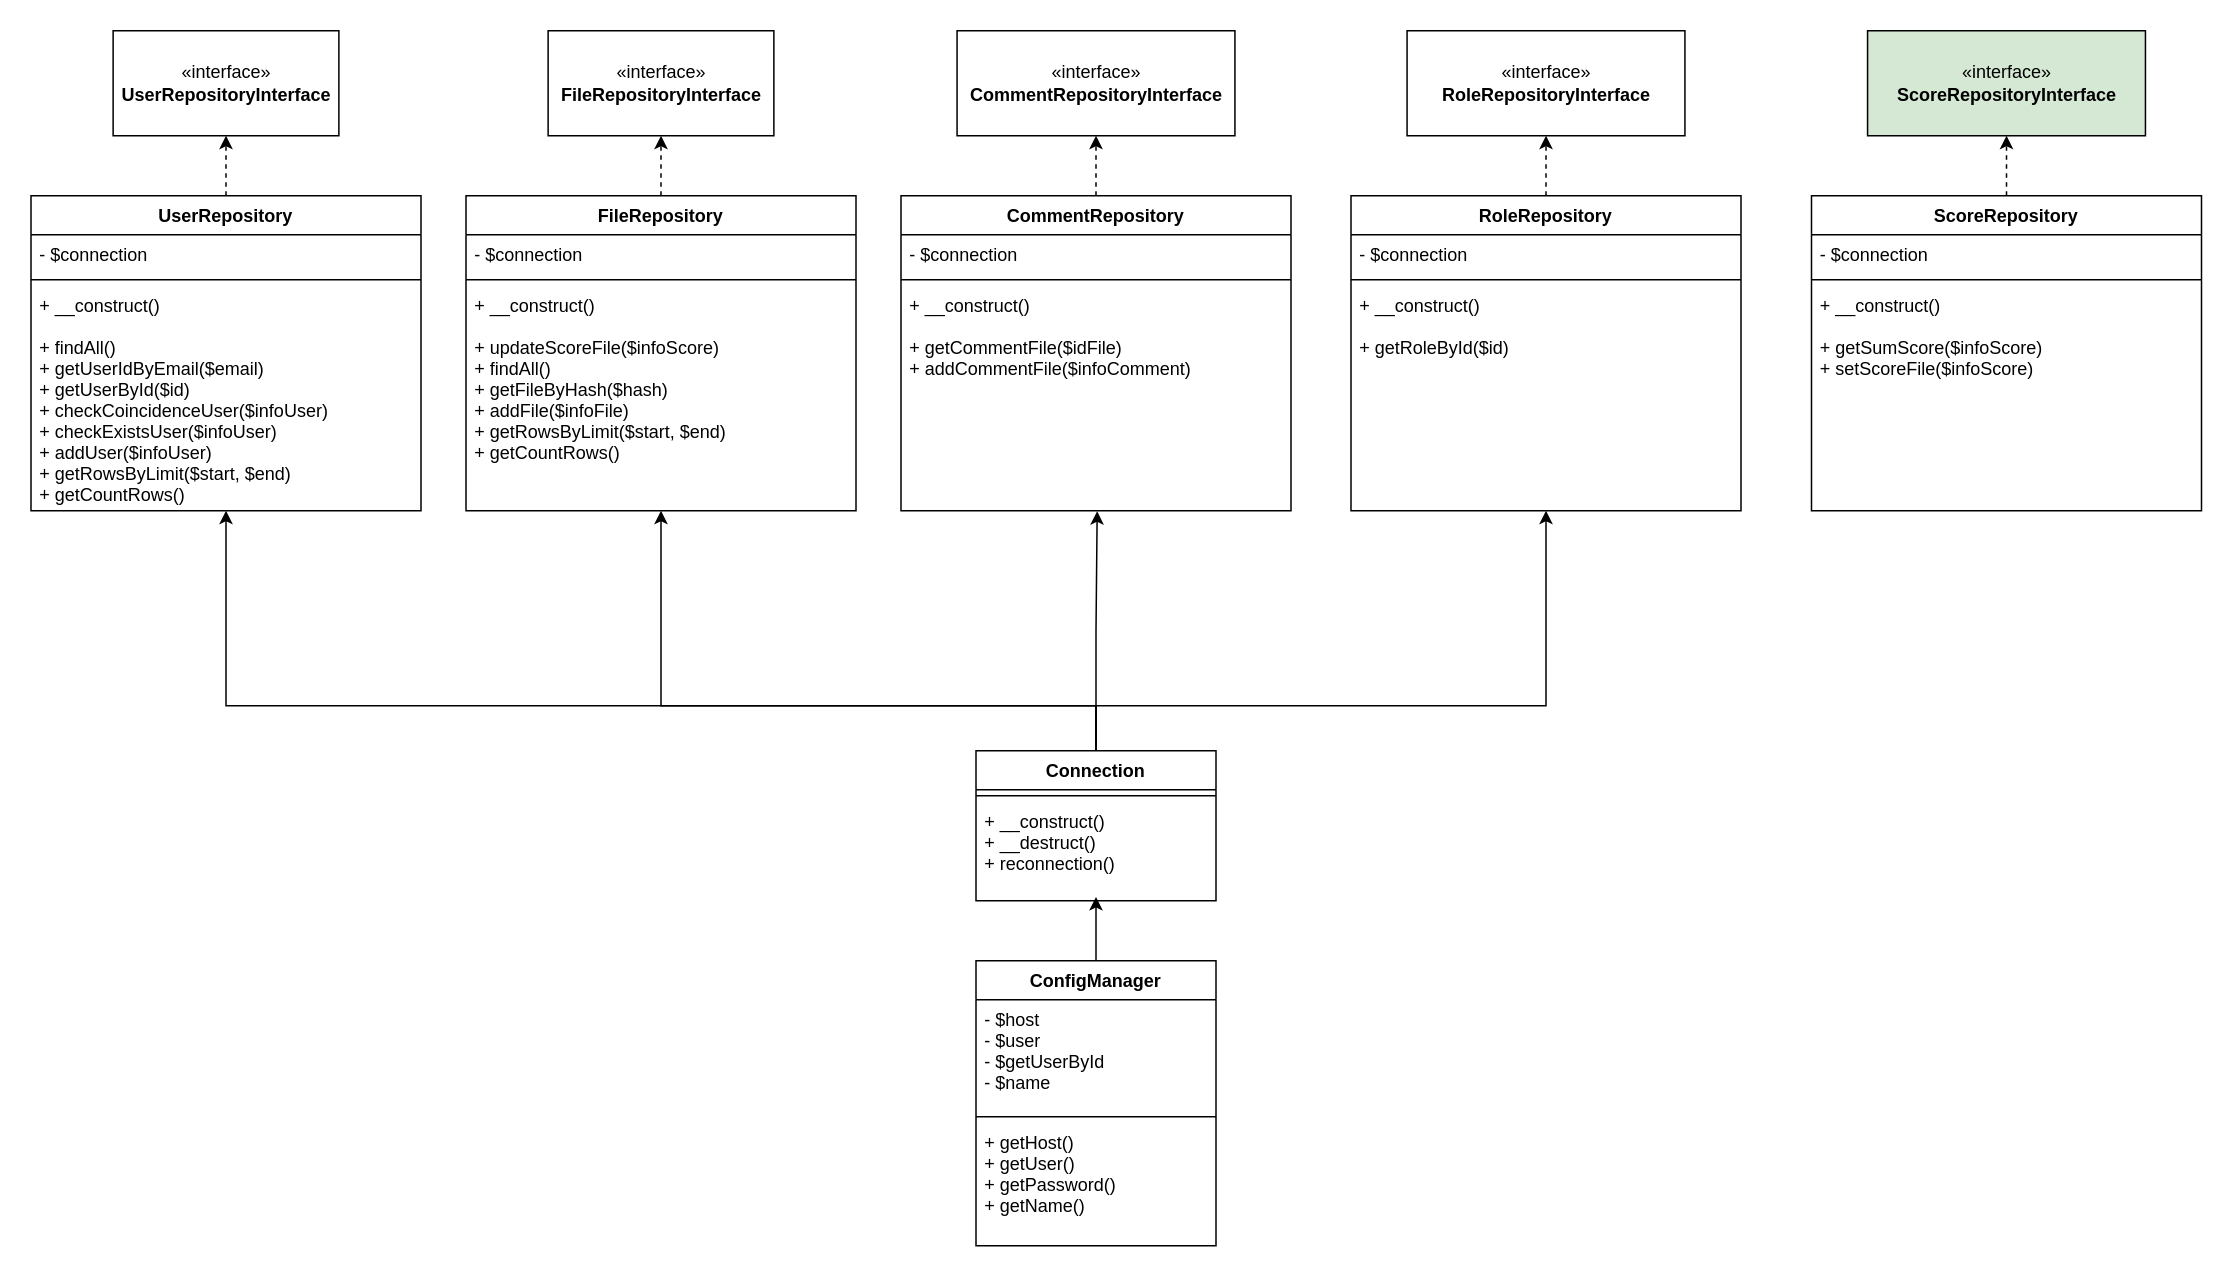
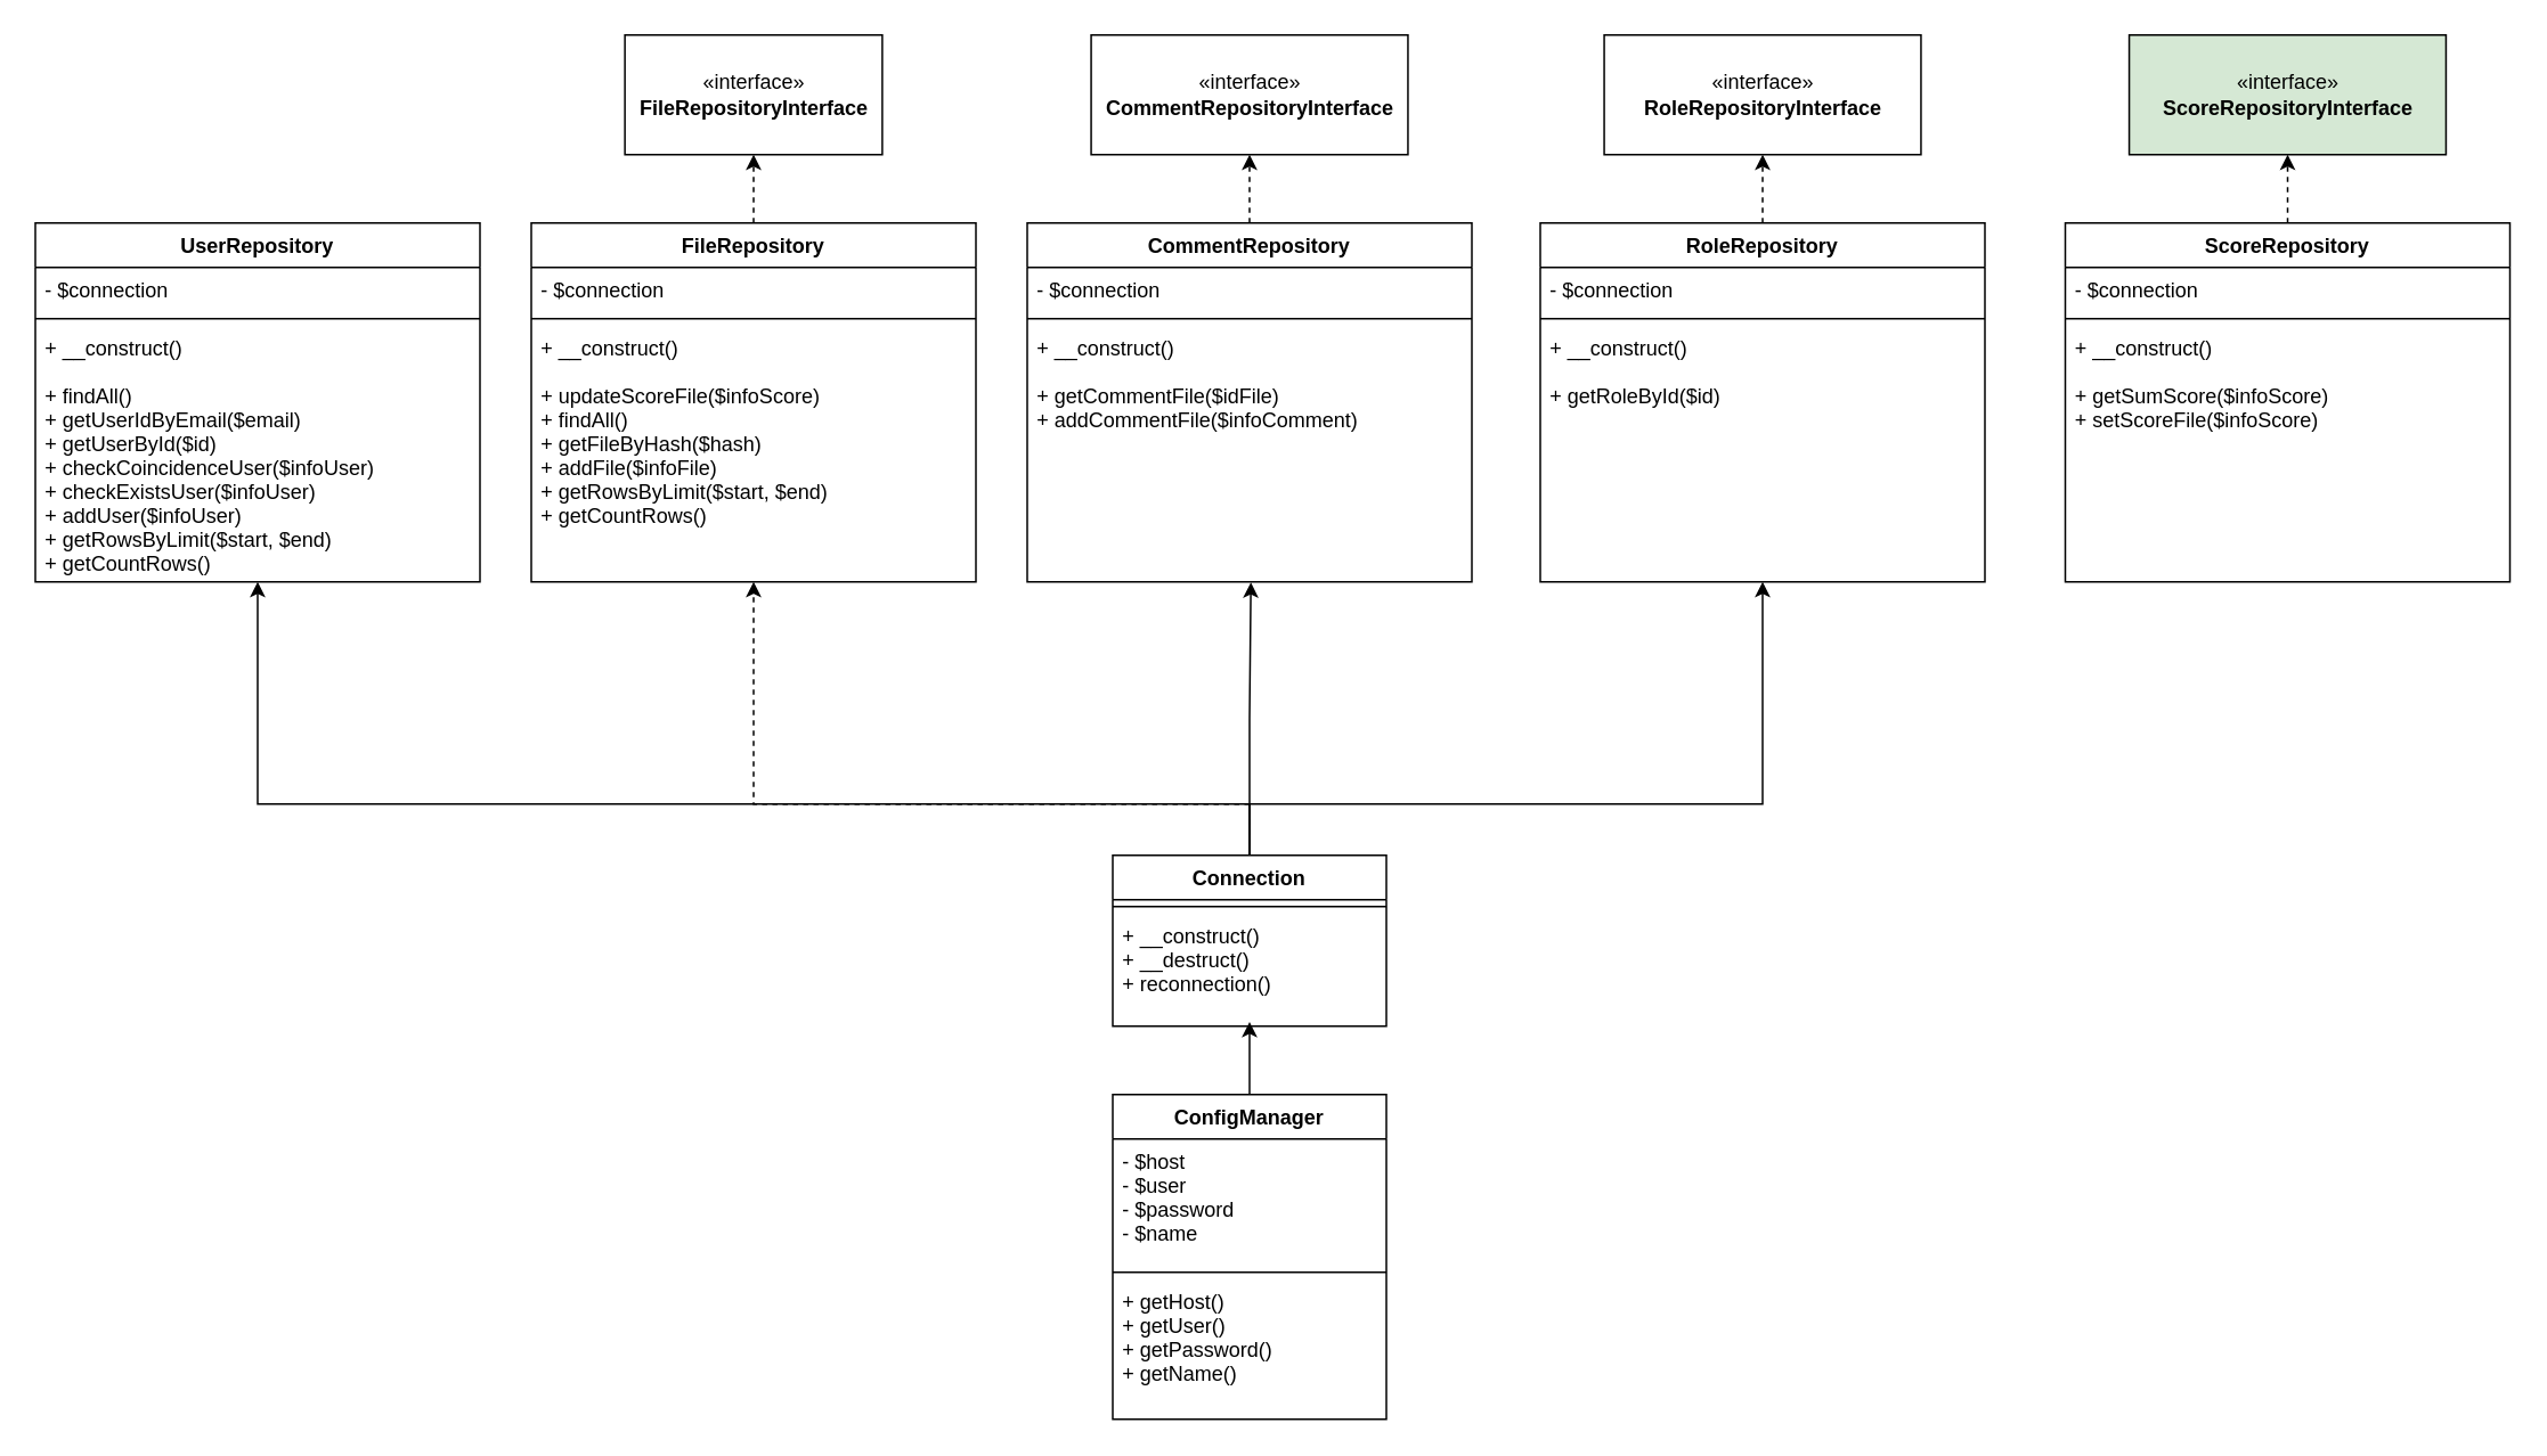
  <mxCell id="0" />
  <mxCell id="1" parent="0" />
  <mxCell id="2" style="edgeStyle=orthogonalEdgeStyle;rounded=0;orthogonalLoop=1;jettySize=auto;html=1;entryX=0.503;entryY=1.002;entryDx=0;entryDy=0;entryPerimeter=0;startArrow=none;startFill=0;endArrow=classic;endFill=1;" parent="1" source="6" target="30" edge="1"><mxGeometry relative="1" as="geometry" /></mxCell>
- <mxCell id="3" style="edgeStyle=orthogonalEdgeStyle;rounded=0;orthogonalLoop=1;jettySize=auto;html=1;startArrow=none;startFill=0;endArrow=classic;endFill=1;" parent="1" source="6" target="16" edge="1"><mxGeometry relative="1" as="geometry"><Array as="points"><mxPoint x="730" y="470" /><mxPoint x="440" y="470" /></Array></mxGeometry></mxCell>
+ <mxCell id="3" style="edgeStyle=orthogonalEdgeStyle;rounded=0;orthogonalLoop=1;jettySize=auto;html=1;startArrow=none;startFill=0;endArrow=classic;endFill=1;dashed=1;" parent="1" source="6" target="16" edge="1"><mxGeometry relative="1" as="geometry"><Array as="points"><mxPoint x="730" y="470" /><mxPoint x="440" y="470" /></Array></mxGeometry></mxCell>
  <mxCell id="4" style="edgeStyle=orthogonalEdgeStyle;rounded=0;orthogonalLoop=1;jettySize=auto;html=1;startArrow=none;startFill=0;endArrow=classic;endFill=1;" parent="1" source="6" target="10" edge="1"><mxGeometry relative="1" as="geometry"><Array as="points"><mxPoint x="730" y="470" /><mxPoint x="150" y="470" /></Array></mxGeometry></mxCell>
  <mxCell id="5" style="edgeStyle=orthogonalEdgeStyle;rounded=0;orthogonalLoop=1;jettySize=auto;html=1;startArrow=none;startFill=0;endArrow=classic;endFill=1;" parent="1" source="6" target="33" edge="1"><mxGeometry relative="1" as="geometry"><Array as="points"><mxPoint x="730" y="470" /><mxPoint x="1030" y="470" /></Array></mxGeometry></mxCell>
  <mxCell id="6" value="Connection" style="swimlane;fontStyle=1;align=center;verticalAlign=top;childLayout=stackLayout;horizontal=1;startSize=26;horizontalStack=0;resizeParent=1;resizeParentMax=0;resizeLast=0;collapsible=1;marginBottom=0;" parent="1" vertex="1"><mxGeometry x="650" y="500" width="160" height="100" as="geometry" /></mxCell>
  <mxCell id="7" value="" style="line;strokeWidth=1;fillColor=none;align=left;verticalAlign=middle;spacingTop=-1;spacingLeft=3;spacingRight=3;rotatable=0;labelPosition=right;points=[];portConstraint=eastwest;" parent="6" vertex="1"><mxGeometry y="26" width="160" height="8" as="geometry" /></mxCell>
  <mxCell id="8" value="+ __construct()&#10;+ __destruct()&#10;+ reconnection()" style="text;strokeColor=none;fillColor=none;align=left;verticalAlign=top;spacingLeft=4;spacingRight=4;overflow=hidden;rotatable=0;points=[[0,0.5],[1,0.5]];portConstraint=eastwest;" parent="6" vertex="1"><mxGeometry y="34" width="160" height="66" as="geometry" /></mxCell>
- <mxCell id="9" style="edgeStyle=orthogonalEdgeStyle;rounded=0;orthogonalLoop=1;jettySize=auto;html=1;entryX=0.5;entryY=1;entryDx=0;entryDy=0;dashed=1;" parent="1" source="10" target="14" edge="1"><mxGeometry relative="1" as="geometry" /></mxCell>
  <mxCell id="10" value="UserRepository" style="swimlane;fontStyle=1;align=center;verticalAlign=top;childLayout=stackLayout;horizontal=1;startSize=26;horizontalStack=0;resizeParent=1;resizeParentMax=0;resizeLast=0;collapsible=1;marginBottom=0;" parent="1" vertex="1"><mxGeometry x="20" y="130" width="260" height="210" as="geometry" /></mxCell>
  <mxCell id="11" value="- $connection" style="text;strokeColor=none;fillColor=none;align=left;verticalAlign=top;spacingLeft=4;spacingRight=4;overflow=hidden;rotatable=0;points=[[0,0.5],[1,0.5]];portConstraint=eastwest;" parent="10" vertex="1"><mxGeometry y="26" width="260" height="26" as="geometry" /></mxCell>
  <mxCell id="12" value="" style="line;strokeWidth=1;fillColor=none;align=left;verticalAlign=middle;spacingTop=-1;spacingLeft=3;spacingRight=3;rotatable=0;labelPosition=right;points=[];portConstraint=eastwest;" parent="10" vertex="1"><mxGeometry y="52" width="260" height="8" as="geometry" /></mxCell>
  <mxCell id="13" value="+ __construct()&#10;&#10;+ findAll()&#10;+ getUserIdByEmail($email)&#10;+ getUserById($id)&#10;+ checkCoincidenceUser($infoUser)&#10;+ checkExistsUser($infoUser)&#10;+ addUser($infoUser)&#10;+ getRowsByLimit($start, $end)&#10;+ getCountRows()" style="text;strokeColor=none;fillColor=none;align=left;verticalAlign=top;spacingLeft=4;spacingRight=4;overflow=hidden;rotatable=0;points=[[0,0.5],[1,0.5]];portConstraint=eastwest;" parent="10" vertex="1"><mxGeometry y="60" width="260" height="150" as="geometry" /></mxCell>
- <mxCell id="14" value="«interface»&lt;br&gt;&lt;span style=&quot;font-weight: 700&quot;&gt;UserRepository&lt;/span&gt;&lt;b&gt;Interface&lt;/b&gt;" style="html=1;" parent="1" vertex="1"><mxGeometry x="74.75" y="20" width="150.5" height="70" as="geometry" /></mxCell>
  <mxCell id="15" style="edgeStyle=orthogonalEdgeStyle;rounded=0;orthogonalLoop=1;jettySize=auto;html=1;entryX=0.5;entryY=1;entryDx=0;entryDy=0;dashed=1;" parent="1" source="16" target="20" edge="1"><mxGeometry relative="1" as="geometry" /></mxCell>
  <mxCell id="16" value="FileRepository" style="swimlane;fontStyle=1;align=center;verticalAlign=top;childLayout=stackLayout;horizontal=1;startSize=26;horizontalStack=0;resizeParent=1;resizeParentMax=0;resizeLast=0;collapsible=1;marginBottom=0;" parent="1" vertex="1"><mxGeometry x="310" y="130" width="260" height="210" as="geometry" /></mxCell>
  <mxCell id="17" value="- $connection" style="text;strokeColor=none;fillColor=none;align=left;verticalAlign=top;spacingLeft=4;spacingRight=4;overflow=hidden;rotatable=0;points=[[0,0.5],[1,0.5]];portConstraint=eastwest;" parent="16" vertex="1"><mxGeometry y="26" width="260" height="26" as="geometry" /></mxCell>
  <mxCell id="18" value="" style="line;strokeWidth=1;fillColor=none;align=left;verticalAlign=middle;spacingTop=-1;spacingLeft=3;spacingRight=3;rotatable=0;labelPosition=right;points=[];portConstraint=eastwest;" parent="16" vertex="1"><mxGeometry y="52" width="260" height="8" as="geometry" /></mxCell>
  <mxCell id="19" value="+ __construct()&#10;&#10;+ updateScoreFile($infoScore)&#10;+ findAll()&#10;+ getFileByHash($hash)&#10;+ addFile($infoFile)&#10;+ getRowsByLimit($start, $end)&#10;+ getCountRows()&#10;" style="text;strokeColor=none;fillColor=none;align=left;verticalAlign=top;spacingLeft=4;spacingRight=4;overflow=hidden;rotatable=0;points=[[0,0.5],[1,0.5]];portConstraint=eastwest;" parent="16" vertex="1"><mxGeometry y="60" width="260" height="150" as="geometry" /></mxCell>
  <mxCell id="20" value="«interface»&lt;br&gt;&lt;span style=&quot;font-weight: 700&quot;&gt;FileRepository&lt;/span&gt;&lt;b&gt;Interface&lt;/b&gt;" style="html=1;" parent="1" vertex="1"><mxGeometry x="364.75" y="20" width="150.5" height="70" as="geometry" /></mxCell>
  <mxCell id="21" style="edgeStyle=orthogonalEdgeStyle;rounded=0;orthogonalLoop=1;jettySize=auto;html=1;entryX=0.5;entryY=0.962;entryDx=0;entryDy=0;entryPerimeter=0;startArrow=none;startFill=0;endArrow=classic;endFill=1;" parent="1" source="22" target="8" edge="1"><mxGeometry relative="1" as="geometry"><Array as="points"><mxPoint x="730" y="660" /><mxPoint x="730" y="660" /></Array></mxGeometry></mxCell>
  <mxCell id="22" value="ConfigManager" style="swimlane;fontStyle=1;align=center;verticalAlign=top;childLayout=stackLayout;horizontal=1;startSize=26;horizontalStack=0;resizeParent=1;resizeParentMax=0;resizeLast=0;collapsible=1;marginBottom=0;" parent="1" vertex="1"><mxGeometry x="650" y="640" width="160" height="190" as="geometry" /></mxCell>
- <mxCell id="23" value="- $host&#10;- $user&#10;- $getUserById&#10;- $name" style="text;strokeColor=none;fillColor=none;align=left;verticalAlign=top;spacingLeft=4;spacingRight=4;overflow=hidden;rotatable=0;points=[[0,0.5],[1,0.5]];portConstraint=eastwest;" parent="22" vertex="1"><mxGeometry y="26" width="160" height="74" as="geometry" /></mxCell>
+ <mxCell id="23" value="- $host&#10;- $user&#10;- $password&#10;- $name" style="text;strokeColor=none;fillColor=none;align=left;verticalAlign=top;spacingLeft=4;spacingRight=4;overflow=hidden;rotatable=0;points=[[0,0.5],[1,0.5]];portConstraint=eastwest;" parent="22" vertex="1"><mxGeometry y="26" width="160" height="74" as="geometry" /></mxCell>
  <mxCell id="24" value="" style="line;strokeWidth=1;fillColor=none;align=left;verticalAlign=middle;spacingTop=-1;spacingLeft=3;spacingRight=3;rotatable=0;labelPosition=right;points=[];portConstraint=eastwest;" parent="22" vertex="1"><mxGeometry y="100" width="160" height="8" as="geometry" /></mxCell>
  <mxCell id="25" value="+ getHost()&#10;+ getUser()&#10;+ getPassword()&#10;+ getName()" style="text;strokeColor=none;fillColor=none;align=left;verticalAlign=top;spacingLeft=4;spacingRight=4;overflow=hidden;rotatable=0;points=[[0,0.5],[1,0.5]];portConstraint=eastwest;" parent="22" vertex="1"><mxGeometry y="108" width="160" height="82" as="geometry" /></mxCell>
  <mxCell id="26" style="edgeStyle=orthogonalEdgeStyle;rounded=0;orthogonalLoop=1;jettySize=auto;html=1;entryX=0.5;entryY=1;entryDx=0;entryDy=0;dashed=1;" parent="1" source="27" target="31" edge="1"><mxGeometry relative="1" as="geometry" /></mxCell>
  <mxCell id="27" value="CommentRepository" style="swimlane;fontStyle=1;align=center;verticalAlign=top;childLayout=stackLayout;horizontal=1;startSize=26;horizontalStack=0;resizeParent=1;resizeParentMax=0;resizeLast=0;collapsible=1;marginBottom=0;" parent="1" vertex="1"><mxGeometry x="600" y="130" width="260" height="210" as="geometry" /></mxCell>
  <mxCell id="28" value="- $connection" style="text;strokeColor=none;fillColor=none;align=left;verticalAlign=top;spacingLeft=4;spacingRight=4;overflow=hidden;rotatable=0;points=[[0,0.5],[1,0.5]];portConstraint=eastwest;" parent="27" vertex="1"><mxGeometry y="26" width="260" height="26" as="geometry" /></mxCell>
  <mxCell id="29" value="" style="line;strokeWidth=1;fillColor=none;align=left;verticalAlign=middle;spacingTop=-1;spacingLeft=3;spacingRight=3;rotatable=0;labelPosition=right;points=[];portConstraint=eastwest;" parent="27" vertex="1"><mxGeometry y="52" width="260" height="8" as="geometry" /></mxCell>
  <mxCell id="30" value="+ __construct()&#10;&#10;+ getCommentFile($idFile)&#10;+ addCommentFile($infoComment)&#10;" style="text;strokeColor=none;fillColor=none;align=left;verticalAlign=top;spacingLeft=4;spacingRight=4;overflow=hidden;rotatable=0;points=[[0,0.5],[1,0.5]];portConstraint=eastwest;" parent="27" vertex="1"><mxGeometry y="60" width="260" height="150" as="geometry" /></mxCell>
  <mxCell id="31" value="«interface»&lt;br&gt;&lt;span style=&quot;font-weight: 700&quot;&gt;CommentRepository&lt;/span&gt;&lt;b&gt;Interface&lt;/b&gt;" style="html=1;" parent="1" vertex="1"><mxGeometry x="637.38" y="20" width="185.25" height="70" as="geometry" /></mxCell>
  <mxCell id="32" style="edgeStyle=orthogonalEdgeStyle;rounded=0;orthogonalLoop=1;jettySize=auto;html=1;entryX=0.5;entryY=1;entryDx=0;entryDy=0;dashed=1;" parent="1" source="33" target="37" edge="1"><mxGeometry relative="1" as="geometry" /></mxCell>
  <mxCell id="33" value="RoleRepository" style="swimlane;fontStyle=1;align=center;verticalAlign=top;childLayout=stackLayout;horizontal=1;startSize=26;horizontalStack=0;resizeParent=1;resizeParentMax=0;resizeLast=0;collapsible=1;marginBottom=0;" parent="1" vertex="1"><mxGeometry x="900" y="130" width="260" height="210" as="geometry" /></mxCell>
  <mxCell id="34" value="- $connection" style="text;strokeColor=none;fillColor=none;align=left;verticalAlign=top;spacingLeft=4;spacingRight=4;overflow=hidden;rotatable=0;points=[[0,0.5],[1,0.5]];portConstraint=eastwest;" parent="33" vertex="1"><mxGeometry y="26" width="260" height="26" as="geometry" /></mxCell>
  <mxCell id="35" value="" style="line;strokeWidth=1;fillColor=none;align=left;verticalAlign=middle;spacingTop=-1;spacingLeft=3;spacingRight=3;rotatable=0;labelPosition=right;points=[];portConstraint=eastwest;" parent="33" vertex="1"><mxGeometry y="52" width="260" height="8" as="geometry" /></mxCell>
  <mxCell id="36" value="+ __construct()&#10;&#10;+ getRoleById($id)&#10;" style="text;strokeColor=none;fillColor=none;align=left;verticalAlign=top;spacingLeft=4;spacingRight=4;overflow=hidden;rotatable=0;points=[[0,0.5],[1,0.5]];portConstraint=eastwest;" parent="33" vertex="1"><mxGeometry y="60" width="260" height="150" as="geometry" /></mxCell>
  <mxCell id="37" value="«interface»&lt;br&gt;&lt;span style=&quot;font-weight: 700&quot;&gt;RoleRepository&lt;/span&gt;&lt;b&gt;Interface&lt;/b&gt;" style="html=1;" parent="1" vertex="1"><mxGeometry x="937.38" y="20" width="185.25" height="70" as="geometry" /></mxCell>
  <mxCell id="38" style="edgeStyle=orthogonalEdgeStyle;rounded=0;orthogonalLoop=1;jettySize=auto;html=1;entryX=0.5;entryY=1;entryDx=0;entryDy=0;dashed=1;" parent="1" source="39" target="43" edge="1"><mxGeometry relative="1" as="geometry" /></mxCell>
  <mxCell id="39" value="ScoreRepository" style="swimlane;fontStyle=1;align=center;verticalAlign=top;childLayout=stackLayout;horizontal=1;startSize=26;horizontalStack=0;resizeParent=1;resizeParentMax=0;resizeLast=0;collapsible=1;marginBottom=0;" parent="1" vertex="1"><mxGeometry x="1207" y="130" width="260" height="210" as="geometry" /></mxCell>
  <mxCell id="40" value="- $connection" style="text;strokeColor=none;fillColor=none;align=left;verticalAlign=top;spacingLeft=4;spacingRight=4;overflow=hidden;rotatable=0;points=[[0,0.5],[1,0.5]];portConstraint=eastwest;" parent="39" vertex="1"><mxGeometry y="26" width="260" height="26" as="geometry" /></mxCell>
  <mxCell id="41" value="" style="line;strokeWidth=1;fillColor=none;align=left;verticalAlign=middle;spacingTop=-1;spacingLeft=3;spacingRight=3;rotatable=0;labelPosition=right;points=[];portConstraint=eastwest;" parent="39" vertex="1"><mxGeometry y="52" width="260" height="8" as="geometry" /></mxCell>
  <mxCell id="42" value="+ __construct()&#10;&#10;+ getSumScore($infoScore)&#10;+ setScoreFile($infoScore)&#10;" style="text;strokeColor=none;fillColor=none;align=left;verticalAlign=top;spacingLeft=4;spacingRight=4;overflow=hidden;rotatable=0;points=[[0,0.5],[1,0.5]];portConstraint=eastwest;" parent="39" vertex="1"><mxGeometry y="60" width="260" height="150" as="geometry" /></mxCell>
  <mxCell id="43" value="«interface»&lt;br&gt;&lt;span style=&quot;font-weight: 700&quot;&gt;ScoreRepository&lt;/span&gt;&lt;b&gt;Interface&lt;/b&gt;" style="html=1;fillColor=#d5e8d4;" parent="1" vertex="1"><mxGeometry x="1244.38" y="20" width="185.25" height="70" as="geometry" /></mxCell>
